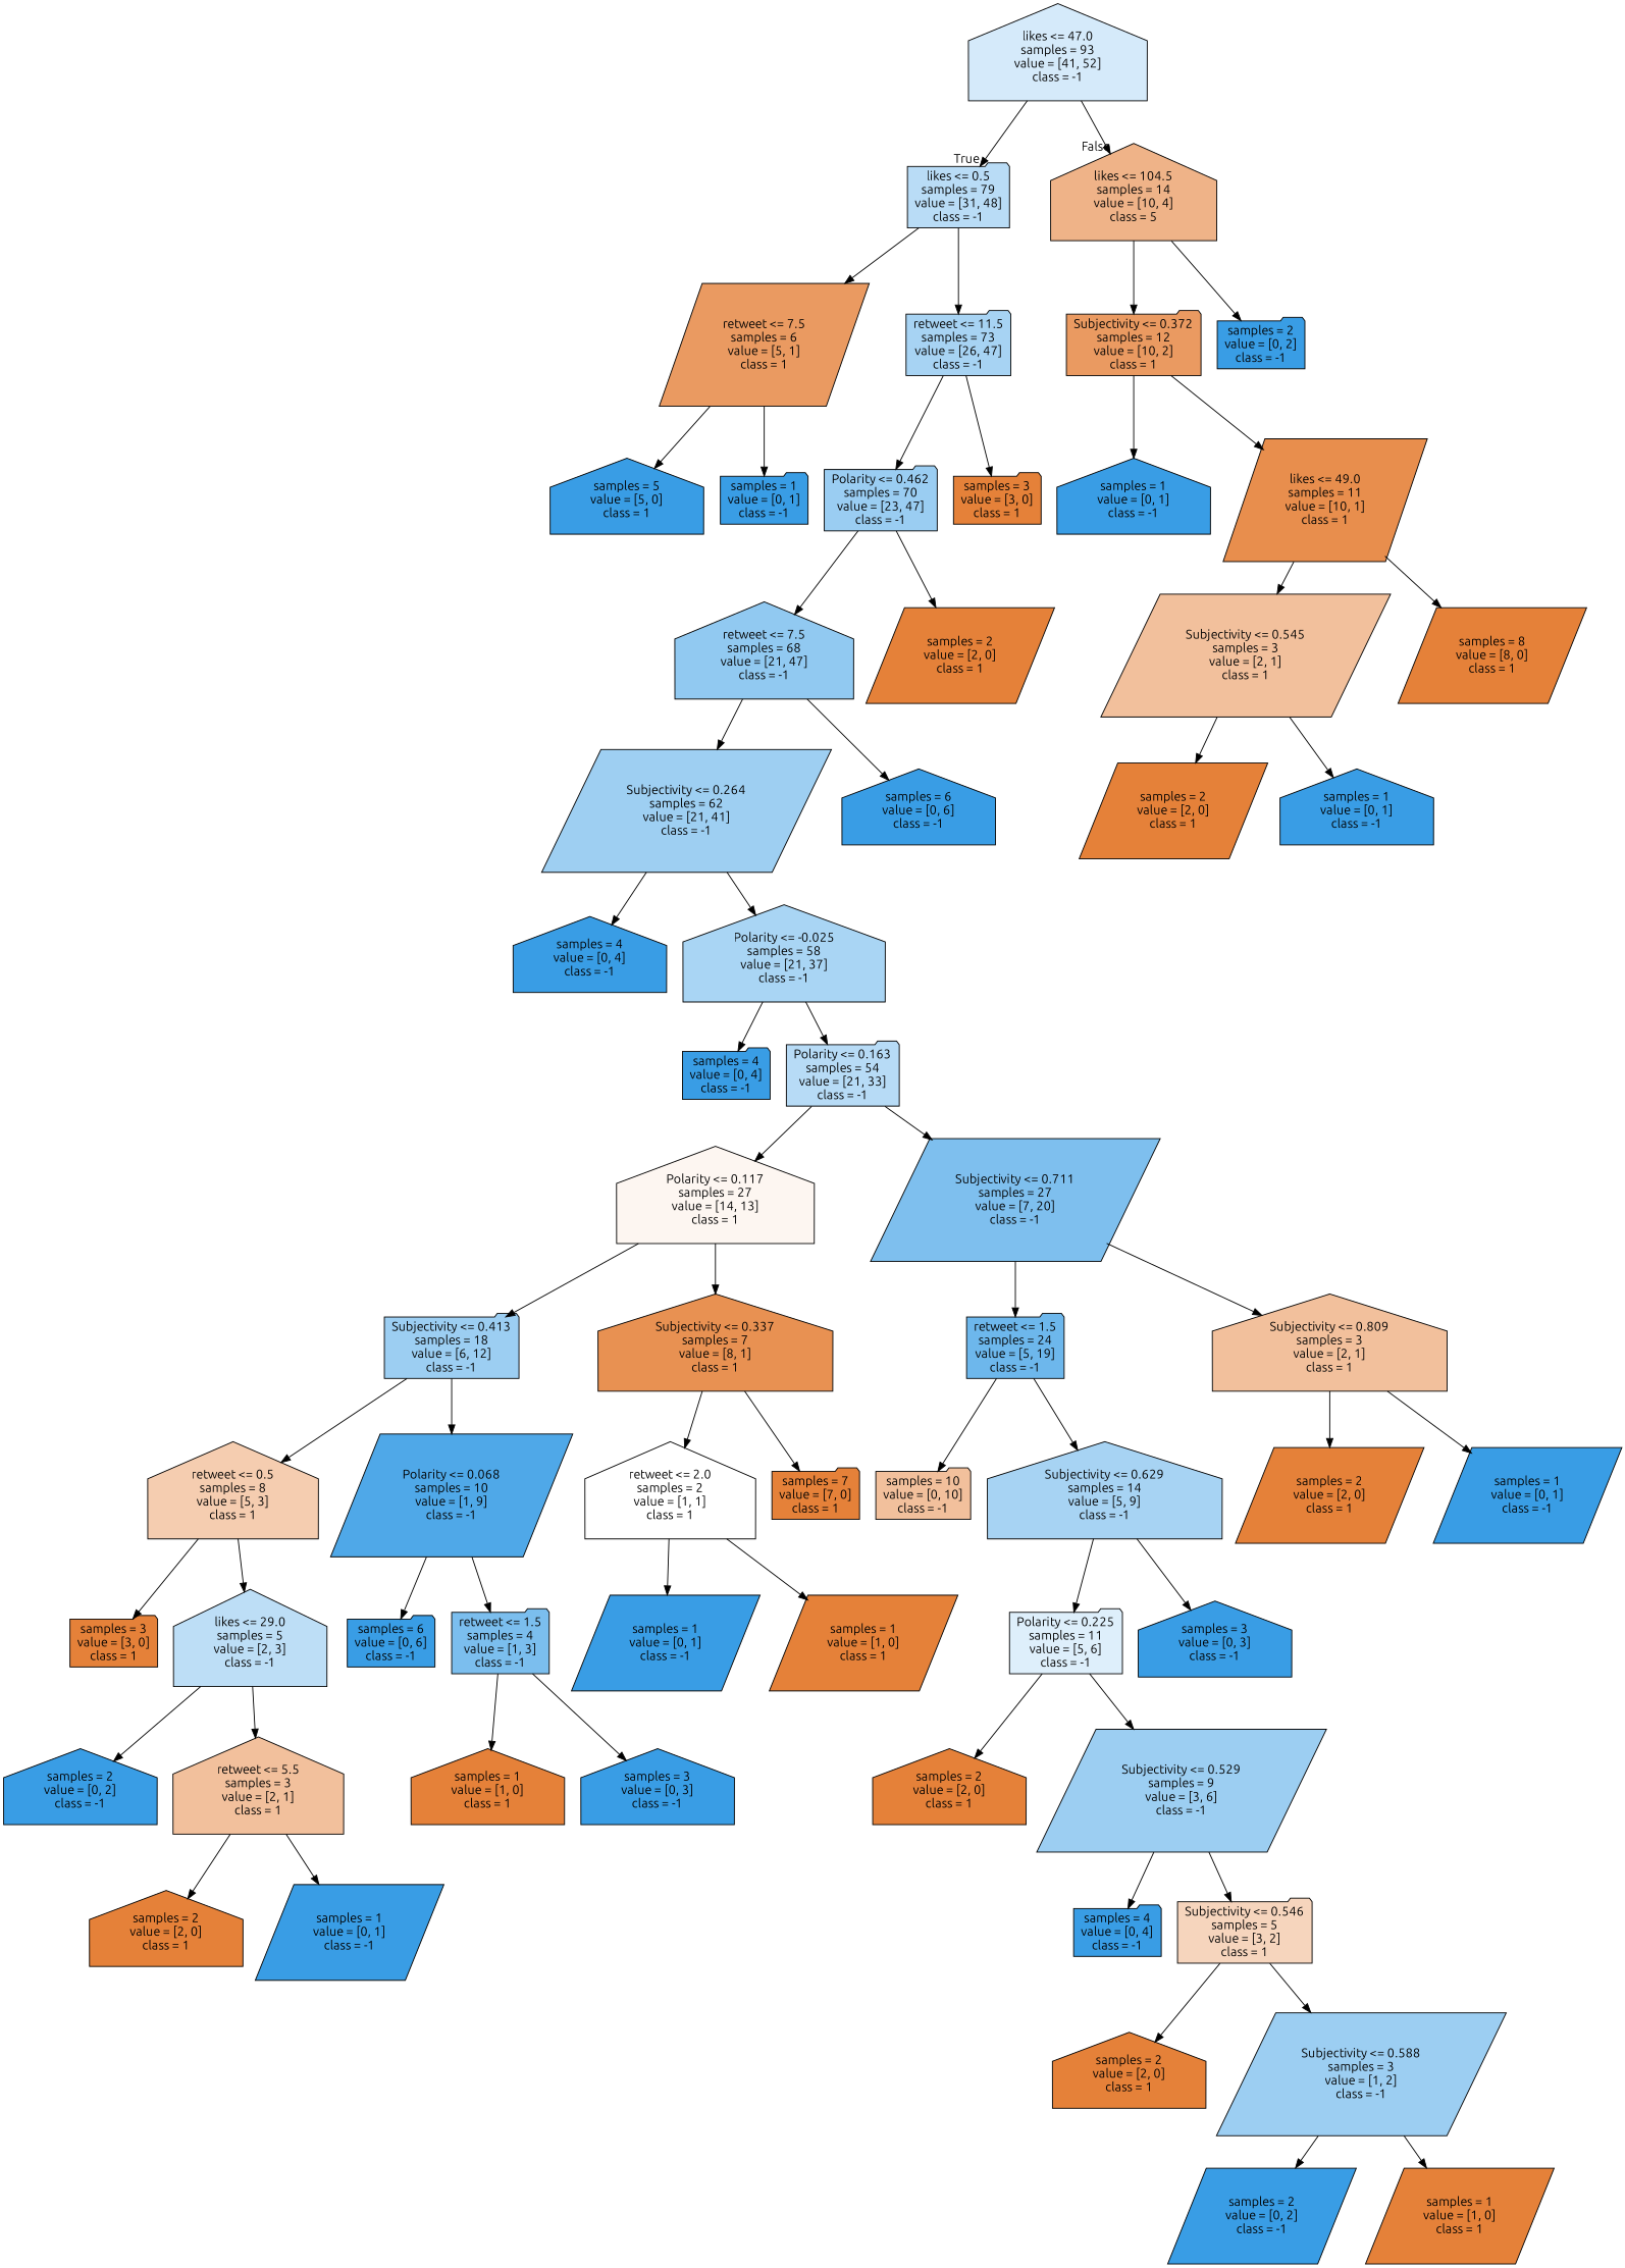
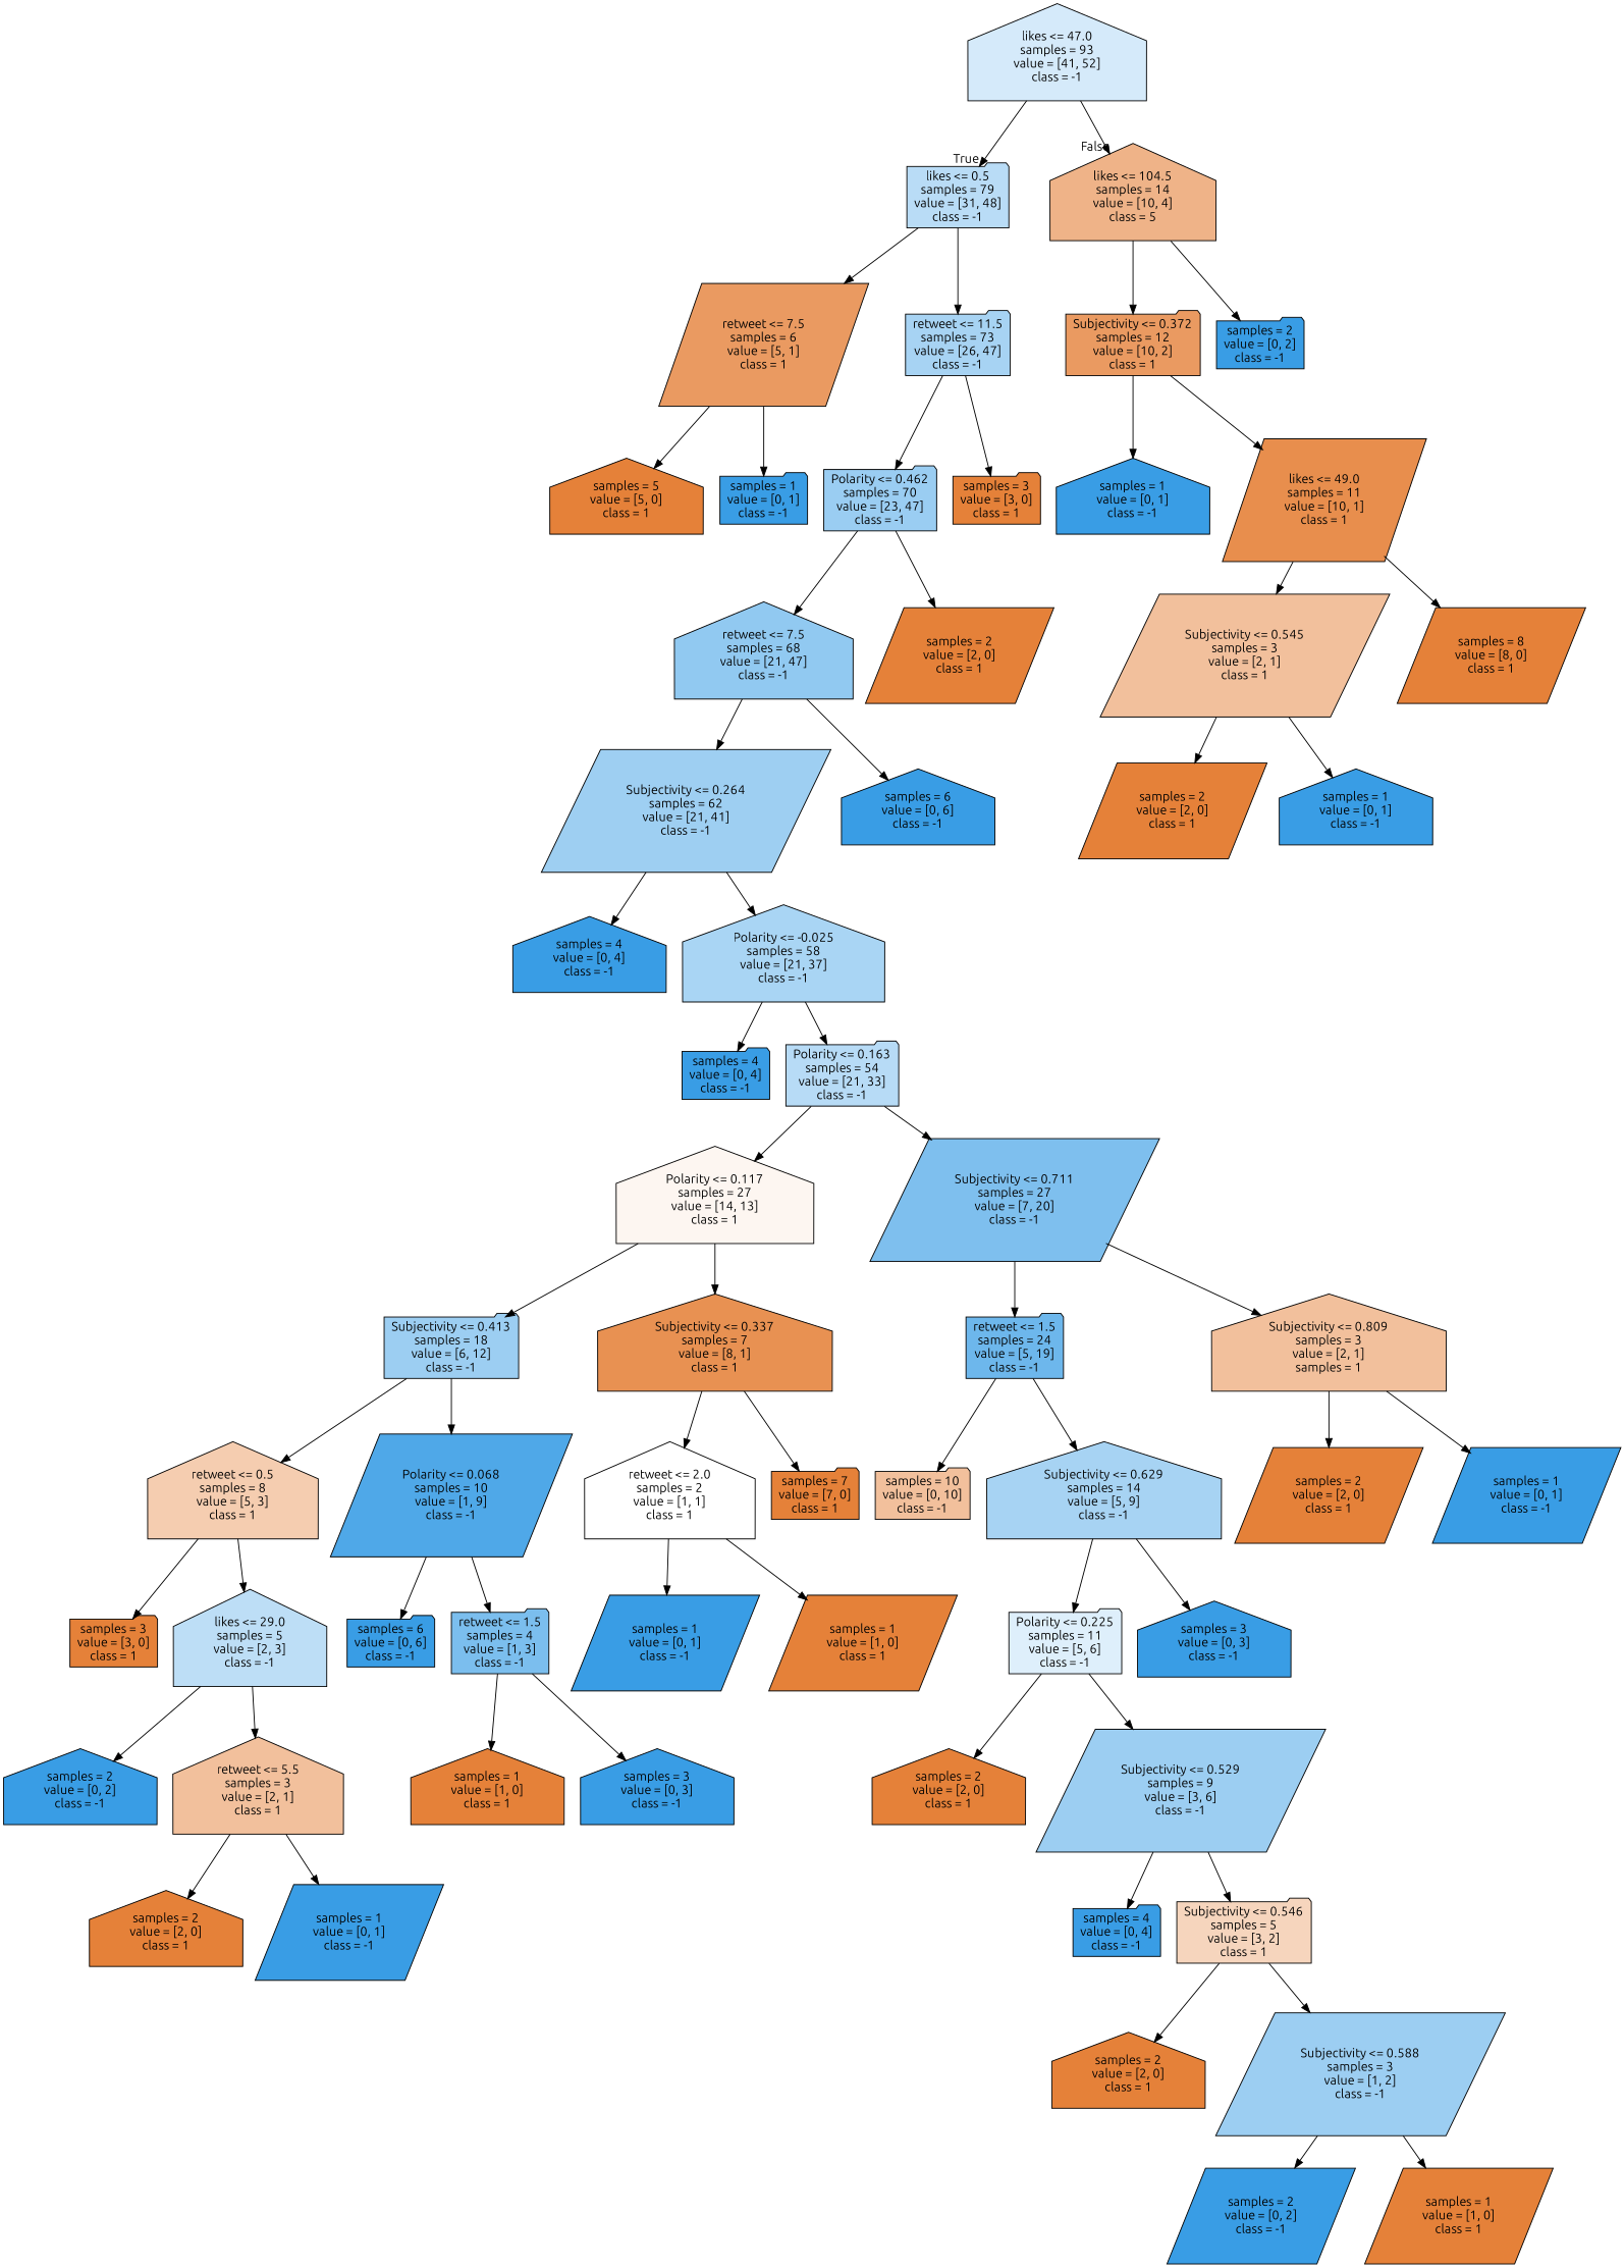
  digraph {
    fontname=Ubuntu
    node [color=black fillcolor="#399de5" fontname=Ubuntu shape=house style=filled]
    edge [fontname=Ubuntu]
    n1 [fillcolor="#d5eafa" label="likes <= 47.0\nsamples = 93\nvalue = [41, 52]\nclass = -1"]
    n2 [fillcolor="#b9dcf6" label="likes <= 0.5\nsamples = 79\nvalue = [31, 48]\nclass = -1" shape=folder]
    n3 [fillcolor="#efb388" label="likes <= 104.5\nsamples = 14\nvalue = [10, 4]\nclass = 5"]
    n4 [fillcolor="#ea9a61" label="retweet <= 7.5\nsamples = 6\nvalue = [5, 1]\nclass = 1" shape=parallelogram]
    n5 [fillcolor="#a7d3f3" label="retweet <= 11.5\nsamples = 73\nvalue = [26, 47]\nclass = -1" shape=folder]
    n6 [fillcolor="#ea9a61" label="Subjectivity <= 0.372\nsamples = 12\nvalue = [10, 2]\nclass = 1" shape=folder]
    n7 [label="samples = 2\nvalue = [0, 2]\nclass = -1" shape=folder]
-   n8 [label="samples = 5\nvalue = [5, 0]\nclass = 1"]
+   n8 [fillcolor="#e58139" label="samples = 5\nvalue = [5, 0]\nclass = 1"]
    n9 [label="samples = 1\nvalue = [0, 1]\nclass = -1" shape=folder]
    n10 [fillcolor="#9acdf2" label="Polarity <= 0.462\nsamples = 70\nvalue = [23, 47]\nclass = -1" shape=folder]
    n11 [fillcolor="#e58139" label="samples = 3\nvalue = [3, 0]\nclass = 1" shape=folder]
    n12 [fillcolor="#91c9f1" label="retweet <= 7.5\nsamples = 68\nvalue = [21, 47]\nclass = -1"]
    n13 [fillcolor="#e58139" label="samples = 2\nvalue = [2, 0]\nclass = 1" shape=parallelogram]
    n14 [fillcolor="#9ecff2" label="Subjectivity <= 0.264\nsamples = 62\nvalue = [21, 41]\nclass = -1" shape=parallelogram]
    n15 [label="samples = 6\nvalue = [0, 6]\nclass = -1"]
    n16 [label="samples = 4\nvalue = [0, 4]\nclass = -1"]
    n17 [fillcolor="#a9d5f4" label="Polarity <= -0.025\nsamples = 58\nvalue = [21, 37]\nclass = -1"]
    n18 [label="samples = 4\nvalue = [0, 4]\nclass = -1" shape=folder]
    n19 [fillcolor="#b7dbf6" label="Polarity <= 0.163\nsamples = 54\nvalue = [21, 33]\nclass = -1" shape=folder]
    n20 [fillcolor="#fdf6f1" label="Polarity <= 0.117\nsamples = 27\nvalue = [14, 13]\nclass = 1"]
    n21 [fillcolor="#7ebfee" label="Subjectivity <= 0.711\nsamples = 27\nvalue = [7, 20]\nclass = -1" shape=parallelogram]
    n22 [fillcolor="#9ccef2" label="Subjectivity <= 0.413\nsamples = 18\nvalue = [6, 12]\nclass = -1" shape=folder]
    n23 [fillcolor="#e89152" label="Subjectivity <= 0.337\nsamples = 7\nvalue = [8, 1]\nclass = 1"]
    n24 [fillcolor="#6db7ec" label="retweet <= 1.5\nsamples = 24\nvalue = [5, 19]\nclass = -1" shape=folder]
-   n25 [fillcolor="#f2c09c" label="Subjectivity <= 0.809\nsamples = 3\nvalue = [2, 1]\nclass = 1"]
+   n25 [fillcolor="#f2c09c" label="Subjectivity <= 0.809\nsamples = 3\nvalue = [2, 1]\nsamples = 1"]
    n26 [fillcolor="#f5cdb0" label="retweet <= 0.5\nsamples = 8\nvalue = [5, 3]\nclass = 1"]
    n27 [fillcolor="#4fa8e8" label="Polarity <= 0.068\nsamples = 10\nvalue = [1, 9]\nclass = -1" shape=parallelogram]
    n28 [fillcolor="#ffffff" label="retweet <= 2.0\nsamples = 2\nvalue = [1, 1]\nclass = 1"]
    n29 [fillcolor="#e58139" label="samples = 7\nvalue = [7, 0]\nclass = 1" shape=folder]
    n30 [fillcolor="#e58139" label="samples = 3\nvalue = [3, 0]\nclass = 1" shape=folder]
    n31 [fillcolor="#bddef6" label="likes <= 29.0\nsamples = 5\nvalue = [2, 3]\nclass = -1"]
    n32 [label="samples = 6\nvalue = [0, 6]\nclass = -1" shape=folder]
    n33 [fillcolor="#7bbeee" label="retweet <= 1.5\nsamples = 4\nvalue = [1, 3]\nclass = -1" shape=folder]
    n34 [label="samples = 2\nvalue = [0, 2]\nclass = -1"]
    n35 [fillcolor="#f2c09c" label="retweet <= 5.5\nsamples = 3\nvalue = [2, 1]\nclass = 1"]
    n36 [fillcolor="#e58139" label="samples = 2\nvalue = [2, 0]\nclass = 1"]
    n37 [label="samples = 1\nvalue = [0, 1]\nclass = -1" shape=parallelogram]
    n38 [fillcolor="#e58139" label="samples = 1\nvalue = [1, 0]\nclass = 1"]
    n39 [label="samples = 3\nvalue = [0, 3]\nclass = -1"]
    n40 [label="samples = 1\nvalue = [0, 1]\nclass = -1" shape=parallelogram]
    n41 [fillcolor="#e58139" label="samples = 1\nvalue = [1, 0]\nclass = 1" shape=parallelogram]
    n42 [fillcolor="#f2c09c" label="samples = 10\nvalue = [0, 10]\nclass = -1" shape=folder]
    n43 [fillcolor="#a7d3f3" label="Subjectivity <= 0.629\nsamples = 14\nvalue = [5, 9]\nclass = -1"]
    n44 [fillcolor="#e58139" label="samples = 2\nvalue = [2, 0]\nclass = 1" shape=parallelogram]
    n45 [label="samples = 1\nvalue = [0, 1]\nclass = -1" shape=parallelogram]
    n46 [fillcolor="#deeffb" label="Polarity <= 0.225\nsamples = 11\nvalue = [5, 6]\nclass = -1" shape=folder]
    n47 [label="samples = 3\nvalue = [0, 3]\nclass = -1"]
    n48 [fillcolor="#e58139" label="samples = 2\nvalue = [2, 0]\nclass = 1"]
    n49 [fillcolor="#9ccef2" label="Subjectivity <= 0.529\nsamples = 9\nvalue = [3, 6]\nclass = -1" shape=parallelogram]
    n50 [label="samples = 4\nvalue = [0, 4]\nclass = -1" shape=folder]
    n51 [fillcolor="#f6d5bd" label="Subjectivity <= 0.546\nsamples = 5\nvalue = [3, 2]\nclass = 1" shape=folder]
    n52 [fillcolor="#e58139" label="samples = 2\nvalue = [2, 0]\nclass = 1"]
    n53 [fillcolor="#9ccef2" label="Subjectivity <= 0.588\nsamples = 3\nvalue = [1, 2]\nclass = -1" shape=parallelogram]
    n54 [label="samples = 2\nvalue = [0, 2]\nclass = -1" shape=parallelogram]
    n55 [fillcolor="#e58139" label="samples = 1\nvalue = [1, 0]\nclass = 1" shape=parallelogram]
    n56 [label="samples = 1\nvalue = [0, 1]\nclass = -1"]
    n57 [fillcolor="#e88e4d" label="likes <= 49.0\nsamples = 11\nvalue = [10, 1]\nclass = 1" shape=parallelogram]
    n58 [fillcolor="#f2c09c" label="Subjectivity <= 0.545\nsamples = 3\nvalue = [2, 1]\nclass = 1" shape=parallelogram]
    n59 [fillcolor="#e58139" label="samples = 8\nvalue = [8, 0]\nclass = 1" shape=parallelogram]
    n60 [fillcolor="#e58139" label="samples = 2\nvalue = [2, 0]\nclass = 1" shape=parallelogram]
    n61 [label="samples = 1\nvalue = [0, 1]\nclass = -1"]
    n1 -> n2 [headlabel=True labelangle=45 labeldistance=2.5]
    n1 -> n3 [headlabel=False labelangle=-45 labeldistance=2.5]
    n2 -> n4
    n2 -> n5
    n3 -> n6
    n3 -> n7
    n4 -> n8
    n4 -> n9
    n5 -> n10
    n5 -> n11
    n6 -> n56
    n6 -> n57
    n10 -> n12
    n10 -> n13
    n12 -> n14
    n12 -> n15
    n14 -> n16
    n14 -> n17
    n17 -> n18
    n17 -> n19
    n19 -> n20
    n19 -> n21
    n20 -> n22
    n20 -> n23
    n21 -> n24
    n21 -> n25
    n22 -> n26
    n22 -> n27
    n23 -> n28
    n23 -> n29
    n24 -> n42
    n24 -> n43
    n25 -> n44
    n25 -> n45
    n26 -> n30
    n26 -> n31
    n27 -> n32
    n27 -> n33
    n28 -> n40
    n28 -> n41
    n31 -> n34
    n31 -> n35
    n33 -> n38
    n33 -> n39
    n35 -> n36
    n35 -> n37
    n43 -> n46
    n43 -> n47
    n46 -> n48
    n46 -> n49
    n49 -> n50
    n49 -> n51
    n51 -> n52
    n51 -> n53
    n53 -> n54
    n53 -> n55
    n57 -> n58
    n57 -> n59
    n58 -> n60
    n58 -> n61
  }
